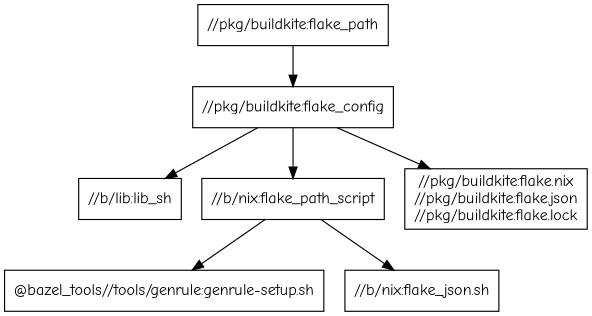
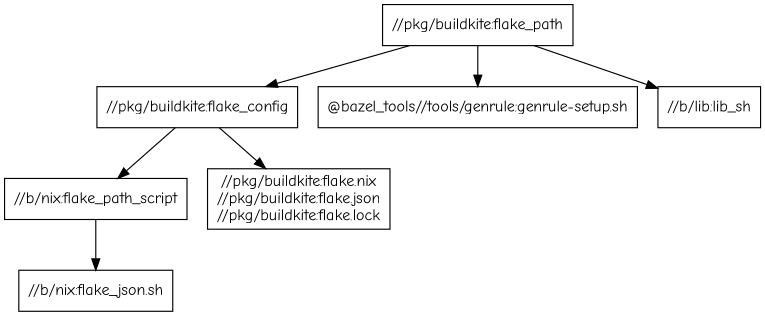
  digraph {
    fontname="Comic Neue"
    node [fontname="Comic Neue" shape=box]
    edge [fontname="Comic Neue"]
    "//pkg/buildkite:flake_path"
    "//pkg/buildkite:flake_config"
    "@bazel_tools//tools/genrule:genrule-setup.sh"
    "//b/lib:lib_sh"
    "//b/nix:flake_path_script"
    "//pkg/buildkite:flake.nix\n//pkg/buildkite:flake.json\n//pkg/buildkite:flake.lock"
    n7 [label="//b/nix:flake_json.sh"]
    "//pkg/buildkite:flake_path" -> "//pkg/buildkite:flake_config"
-   "//b/nix:flake_path_script" -> "@bazel_tools//tools/genrule:genrule-setup.sh"
-   "//pkg/buildkite:flake_config" -> "//b/lib:lib_sh"
+   "//pkg/buildkite:flake_path" -> "@bazel_tools//tools/genrule:genrule-setup.sh"
+   "//pkg/buildkite:flake_path" -> "//b/lib:lib_sh"
    "//pkg/buildkite:flake_config" -> "//b/nix:flake_path_script"
    "//pkg/buildkite:flake_config" -> "//pkg/buildkite:flake.nix\n//pkg/buildkite:flake.json\n//pkg/buildkite:flake.lock"
    "//b/nix:flake_path_script" -> n7
  }
